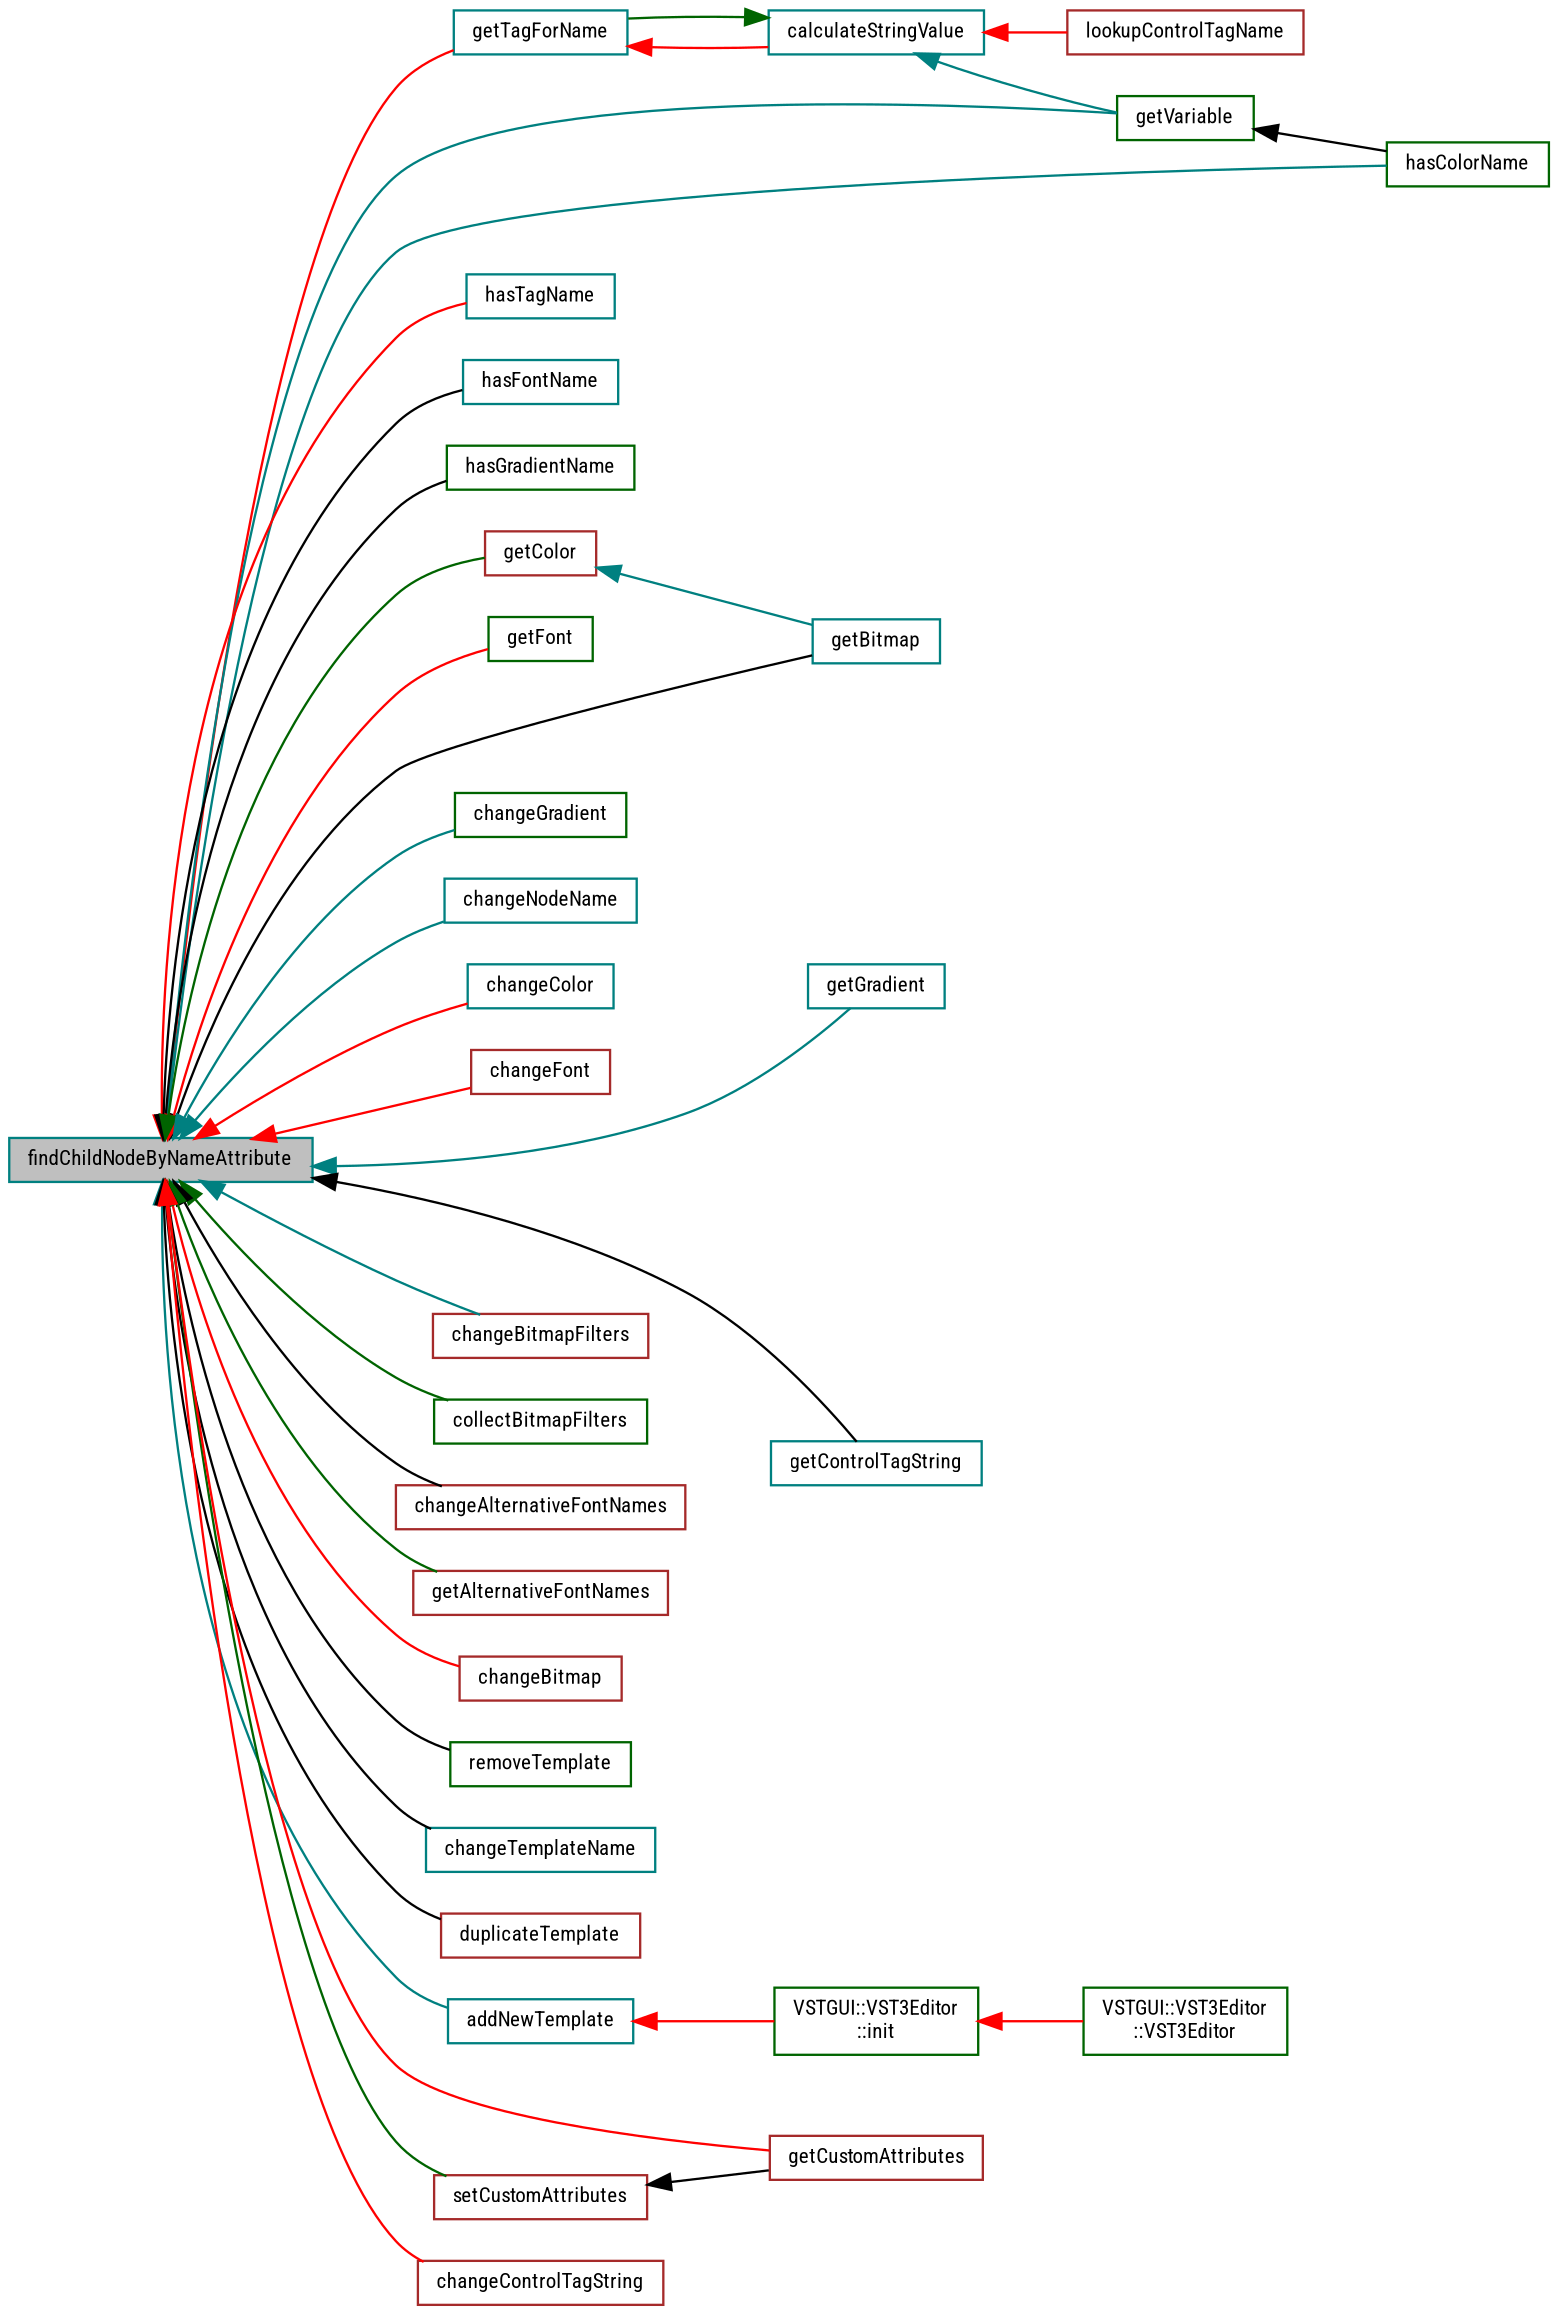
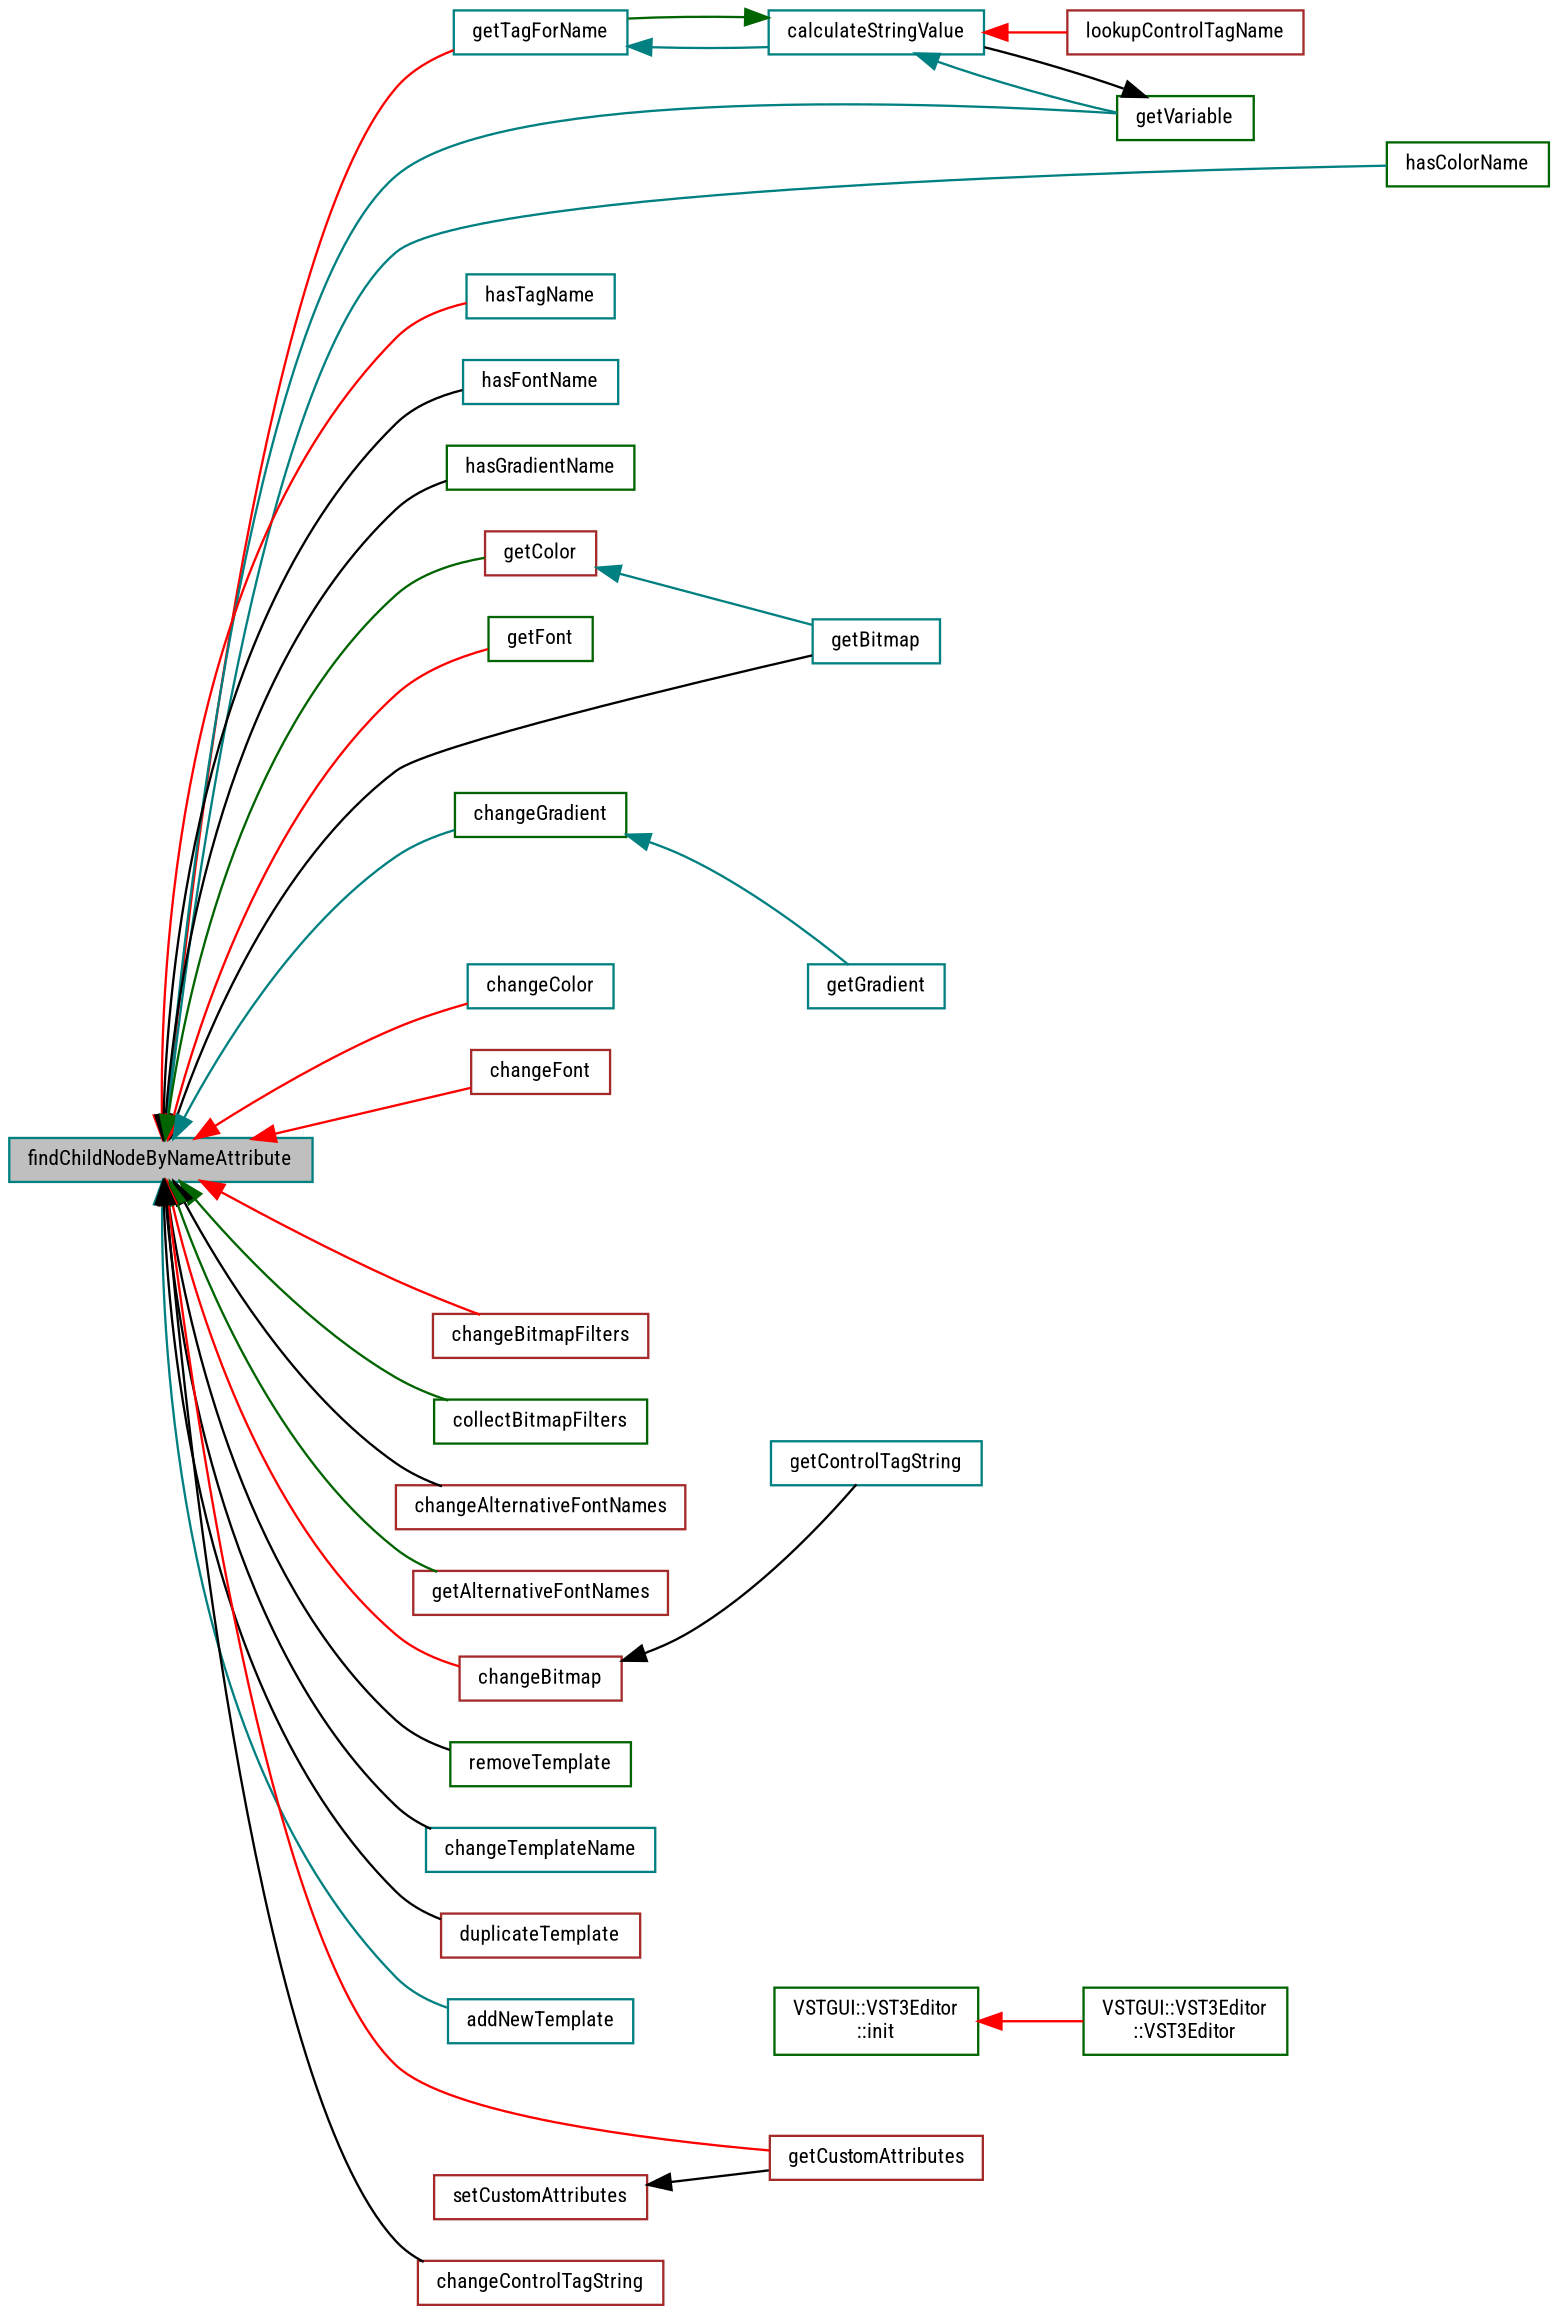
  digraph {
    fontname="Roboto Condensed"
    rankdir=LR
    node [color=teal fontname="Roboto Condensed" fontsize=9 shape=record]
    edge [color=red dir=back fontname="Roboto Condensed" fontsize=9 labelfontname=Arial labelfontsize=9 style=solid]
    n1 [fillcolor=grey75 fontcolor=black height=0.2 label=findChildNodeByNameAttribute style=filled width=0.4]
    n2 [height=0.2 label=getTagForName width=0.4]
    n3 [color=darkgreen height=0.2 label=getVariable width=0.4]
    n4 [color=darkgreen height=0.2 label=hasColorName width=0.4]
    n5 [height=0.2 label=hasTagName width=0.4]
    n6 [height=0.2 label=hasFontName width=0.4]
    n7 [color=darkgreen height=0.2 label=hasGradientName width=0.4]
    n8 [height=0.2 label=getBitmap width=0.4]
    n9 [color=darkgreen height=0.2 label=getFont width=0.4]
    n10 [color=brown height=0.2 label=getColor width=0.4]
    n11 [height=0.2 label=getGradient width=0.4]
-   n12 [height=0.2 label=changeNodeName width=0.4]
    n13 [height=0.2 label=changeColor width=0.4]
    n14 [color=brown height=0.2 label=changeFont width=0.4]
    n15 [color=darkgreen height=0.2 label=changeGradient width=0.4]
    n16 [color=brown height=0.2 label=changeBitmap width=0.4]
    n17 [color=brown height=0.2 label=changeBitmapFilters width=0.4]
    n18 [color=darkgreen height=0.2 label=collectBitmapFilters width=0.4]
    n19 [color=brown height=0.2 label=changeAlternativeFontNames width=0.4]
    n20 [color=brown height=0.2 label=getAlternativeFontNames width=0.4]
    n21 [height=0.2 label=addNewTemplate width=0.4]
    n22 [color=darkgreen height=0.2 label=removeTemplate width=0.4]
    n23 [height=0.2 label=changeTemplateName width=0.4]
    n24 [color=brown height=0.2 label=duplicateTemplate width=0.4]
    n25 [color=brown height=0.2 label=setCustomAttributes width=0.4]
    n26 [color=brown height=0.2 label=getCustomAttributes width=0.4]
    n27 [height=0.2 label=getControlTagString width=0.4]
    n28 [color=brown height=0.2 label=changeControlTagString width=0.4]
    n29 [height=0.2 label=calculateStringValue width=0.4]
    n30 [color=darkgreen height=0.2 label="VSTGUI::VST3Editor\l::init" width=0.4]
    n31 [color=brown height=0.2 label=lookupControlTagName width=0.4]
    n32 [color=darkgreen height=0.2 label="VSTGUI::VST3Editor\l::VST3Editor" width=0.4]
    n1 -> n2
    n1 -> n3 [color=teal]
    n1 -> n4 [color=teal]
    n1 -> n5
    n1 -> n6 [color=black]
    n1 -> n7 [color=black]
    n1 -> n8 [color=black]
    n1 -> n9
    n1 -> n10 [color=darkgreen]
-   n1 -> n11 [color=teal]
-   n1 -> n12 [color=teal]
+   n15 -> n11 [color=teal]
    n1 -> n13
    n1 -> n14
    n1 -> n15 [color=teal]
    n1 -> n16
-   n1 -> n17 [color=teal]
+   n1 -> n17
    n1 -> n18 [color=darkgreen]
    n1 -> n19 [color=black]
    n1 -> n20 [color=darkgreen]
    n1 -> n21 [color=teal]
    n1 -> n22 [color=black]
    n1 -> n23 [color=black]
    n1 -> n24 [color=black]
-   n1 -> n25 [color=darkgreen]
    n1 -> n26
-   n1 -> n27 [color=black]
-   n1 -> n28
-   n2 -> n29
-   n3 -> n4 [color=black]
+   n16 -> n27 [color=black]
+   n1 -> n28 [color=black]
+   n2 -> n29 [color=teal]
+   n3 -> n29 [color=black]
    n10 -> n8 [color=teal]
-   n21 -> n30
    n25 -> n26 [color=black]
    n29 -> n2 [color=darkgreen]
    n29 -> n3 [color=teal]
    n29 -> n31
    n30 -> n32
  }
